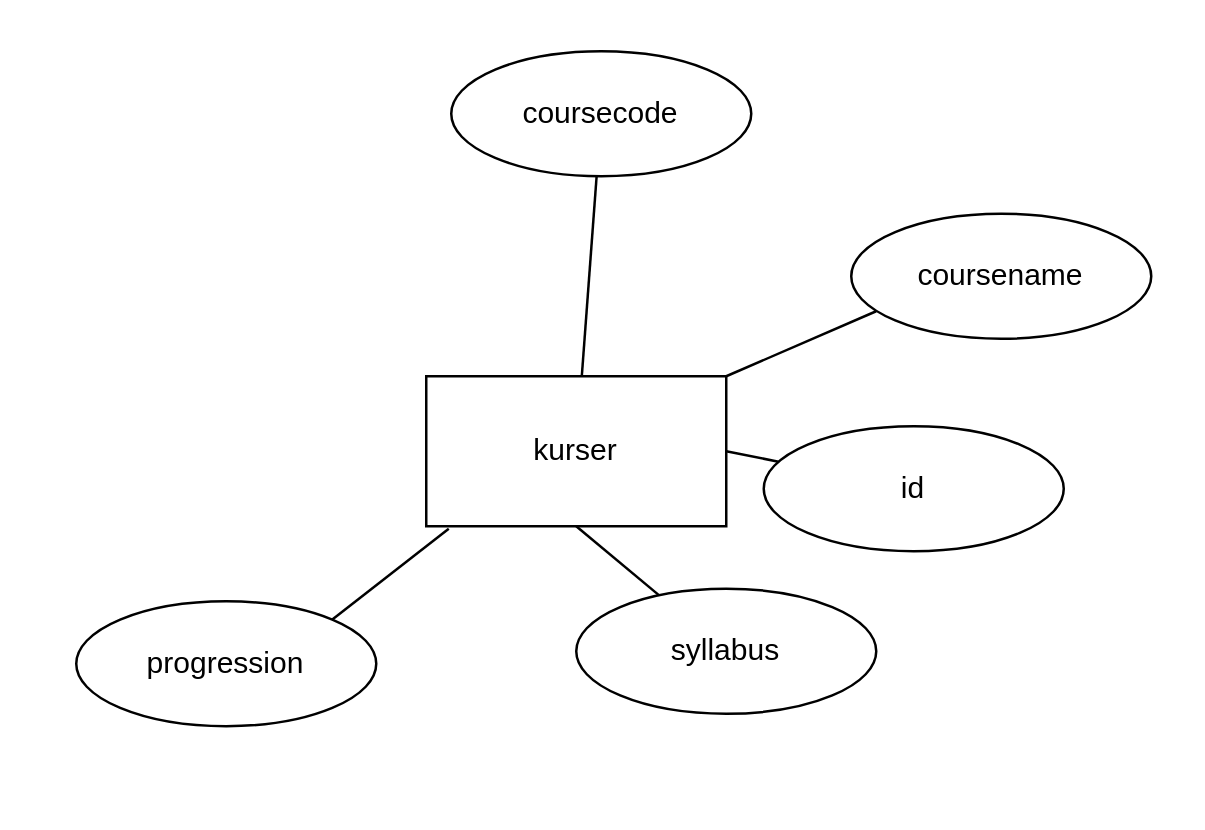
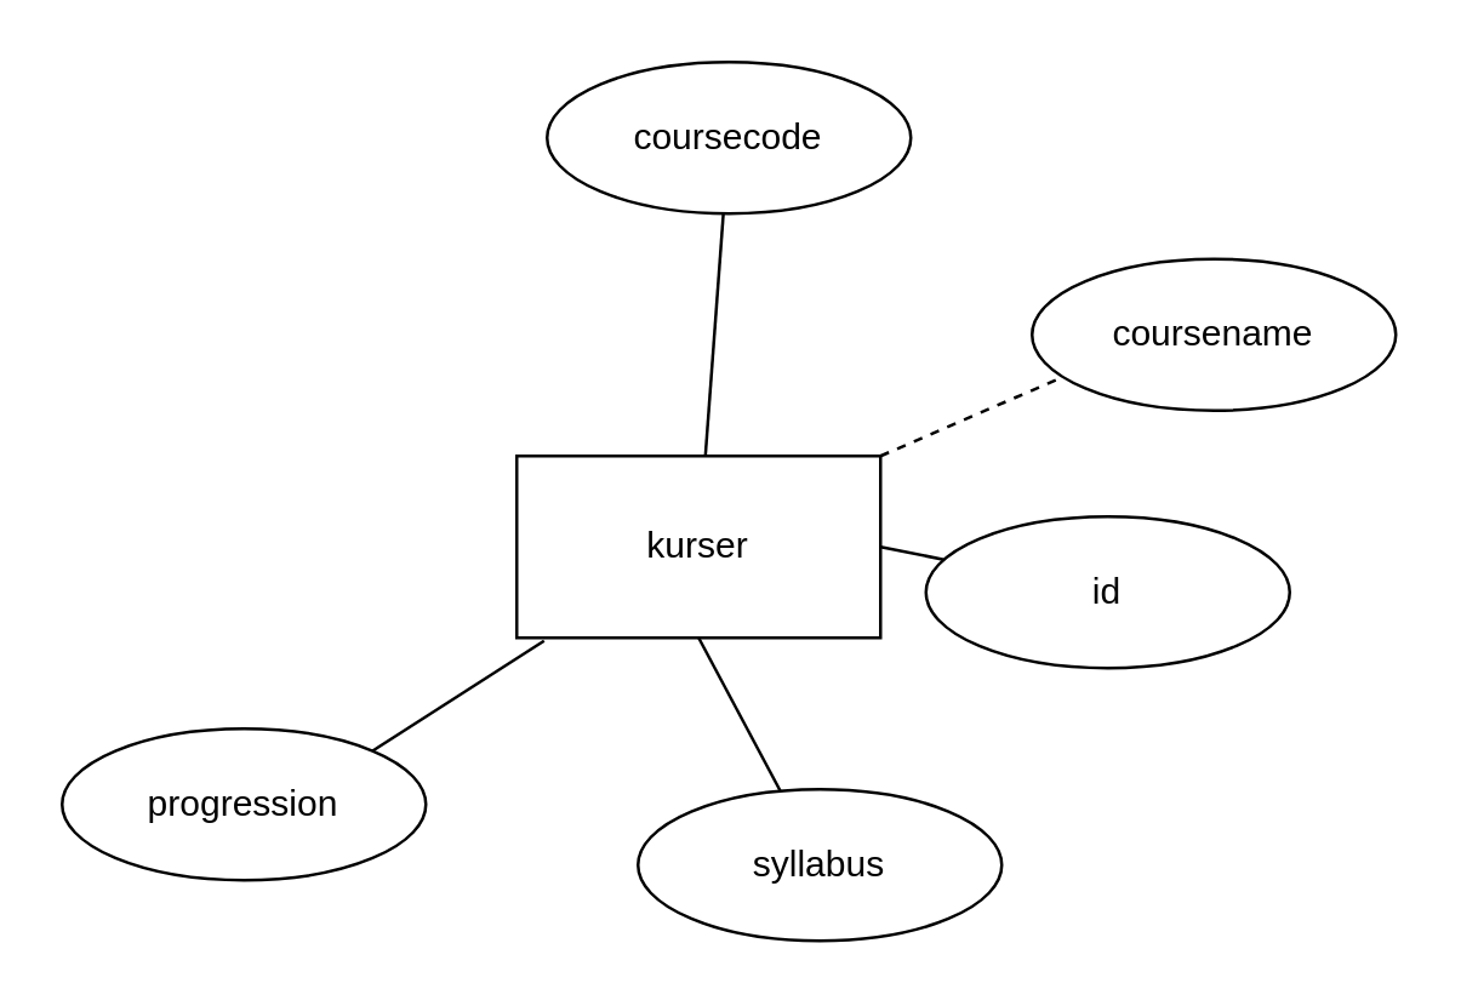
  <mxCell id="0" />
  <mxCell id="1" parent="0" />
  <mxCell id="2" value="" style="edgeStyle=none;html=1;endArrow=none;endFill=0;" edge="1" parent="1" source="6" target="7"><mxGeometry relative="1" as="geometry" /></mxCell>
  <mxCell id="3" style="edgeStyle=none;html=1;exitX=0.5;exitY=1;exitDx=0;exitDy=0;endArrow=none;endFill=0;" edge="1" parent="1" source="6" target="10"><mxGeometry relative="1" as="geometry" /></mxCell>
  <mxCell id="4" style="edgeStyle=none;html=1;exitX=1;exitY=0.5;exitDx=0;exitDy=0;endArrow=none;endFill=0;" edge="1" parent="1" source="6" target="9"><mxGeometry relative="1" as="geometry" /></mxCell>
- <mxCell id="5" style="edgeStyle=none;html=1;exitX=1;exitY=0;exitDx=0;exitDy=0;entryX=0.083;entryY=0.78;entryDx=0;entryDy=0;entryPerimeter=0;endArrow=none;endFill=0;" edge="1" parent="1" source="6" target="8"><mxGeometry relative="1" as="geometry" /></mxCell>
+ <mxCell id="5" style="edgeStyle=none;html=1;exitX=1;exitY=0;exitDx=0;exitDy=0;entryX=0.083;entryY=0.78;entryDx=0;entryDy=0;entryPerimeter=0;endArrow=none;endFill=0;dashed=1;" edge="1" parent="1" source="6" target="8"><mxGeometry relative="1" as="geometry" /></mxCell>
  <mxCell id="6" value="kurser" style="rounded=0;whiteSpace=wrap;html=1;" vertex="1" parent="1"><mxGeometry x="170" y="150" width="120" height="60" as="geometry" /></mxCell>
  <mxCell id="7" value="coursecode" style="ellipse;whiteSpace=wrap;html=1;rounded=0;" vertex="1" parent="1"><mxGeometry x="180" y="20" width="120" height="50" as="geometry" /></mxCell>
  <mxCell id="8" value="coursename" style="ellipse;whiteSpace=wrap;html=1;rounded=0;" vertex="1" parent="1"><mxGeometry x="340" y="85" width="120" height="50" as="geometry" /></mxCell>
  <mxCell id="9" value="id" style="ellipse;whiteSpace=wrap;html=1;rounded=0;" vertex="1" parent="1"><mxGeometry x="305" y="170" width="120" height="50" as="geometry" /></mxCell>
- <mxCell id="10" value="syllabus" style="ellipse;whiteSpace=wrap;html=1;rounded=0;" vertex="1" parent="1"><mxGeometry x="230" y="235" width="120" height="50" as="geometry" /></mxCell>
+ <mxCell id="10" value="syllabus" style="ellipse;whiteSpace=wrap;html=1;rounded=0;" vertex="1" parent="1"><mxGeometry x="210" y="260" width="120" height="50" as="geometry" /></mxCell>
  <mxCell id="11" style="edgeStyle=none;html=1;exitX=1;exitY=0;exitDx=0;exitDy=0;entryX=0.075;entryY=1.017;entryDx=0;entryDy=0;entryPerimeter=0;endArrow=none;endFill=0;" edge="1" parent="1" source="12" target="6"><mxGeometry relative="1" as="geometry" /></mxCell>
- <mxCell id="12" value="progression" style="ellipse;whiteSpace=wrap;html=1;rounded=0;" vertex="1" parent="1"><mxGeometry x="30" y="240" width="120" height="50" as="geometry" /></mxCell>
+ <mxCell id="12" value="progression" style="ellipse;whiteSpace=wrap;html=1;rounded=0;" vertex="1" parent="1"><mxGeometry x="20" y="240" width="120" height="50" as="geometry" /></mxCell>
